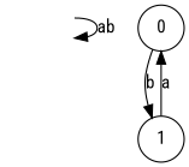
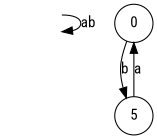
  digraph {
    fontname="Roboto Condensed"
    node [fontname="Roboto Condensed" shape=circle]
    edge [fontname="Roboto Condensed"]
    "" [shape=none]
    n2 [label=0]
-   1
+   1 [label=5]
    "" -> "" [label=ab]
    n2 -> 1 [label=b]
    1 -> n2 [label=a]
  }
